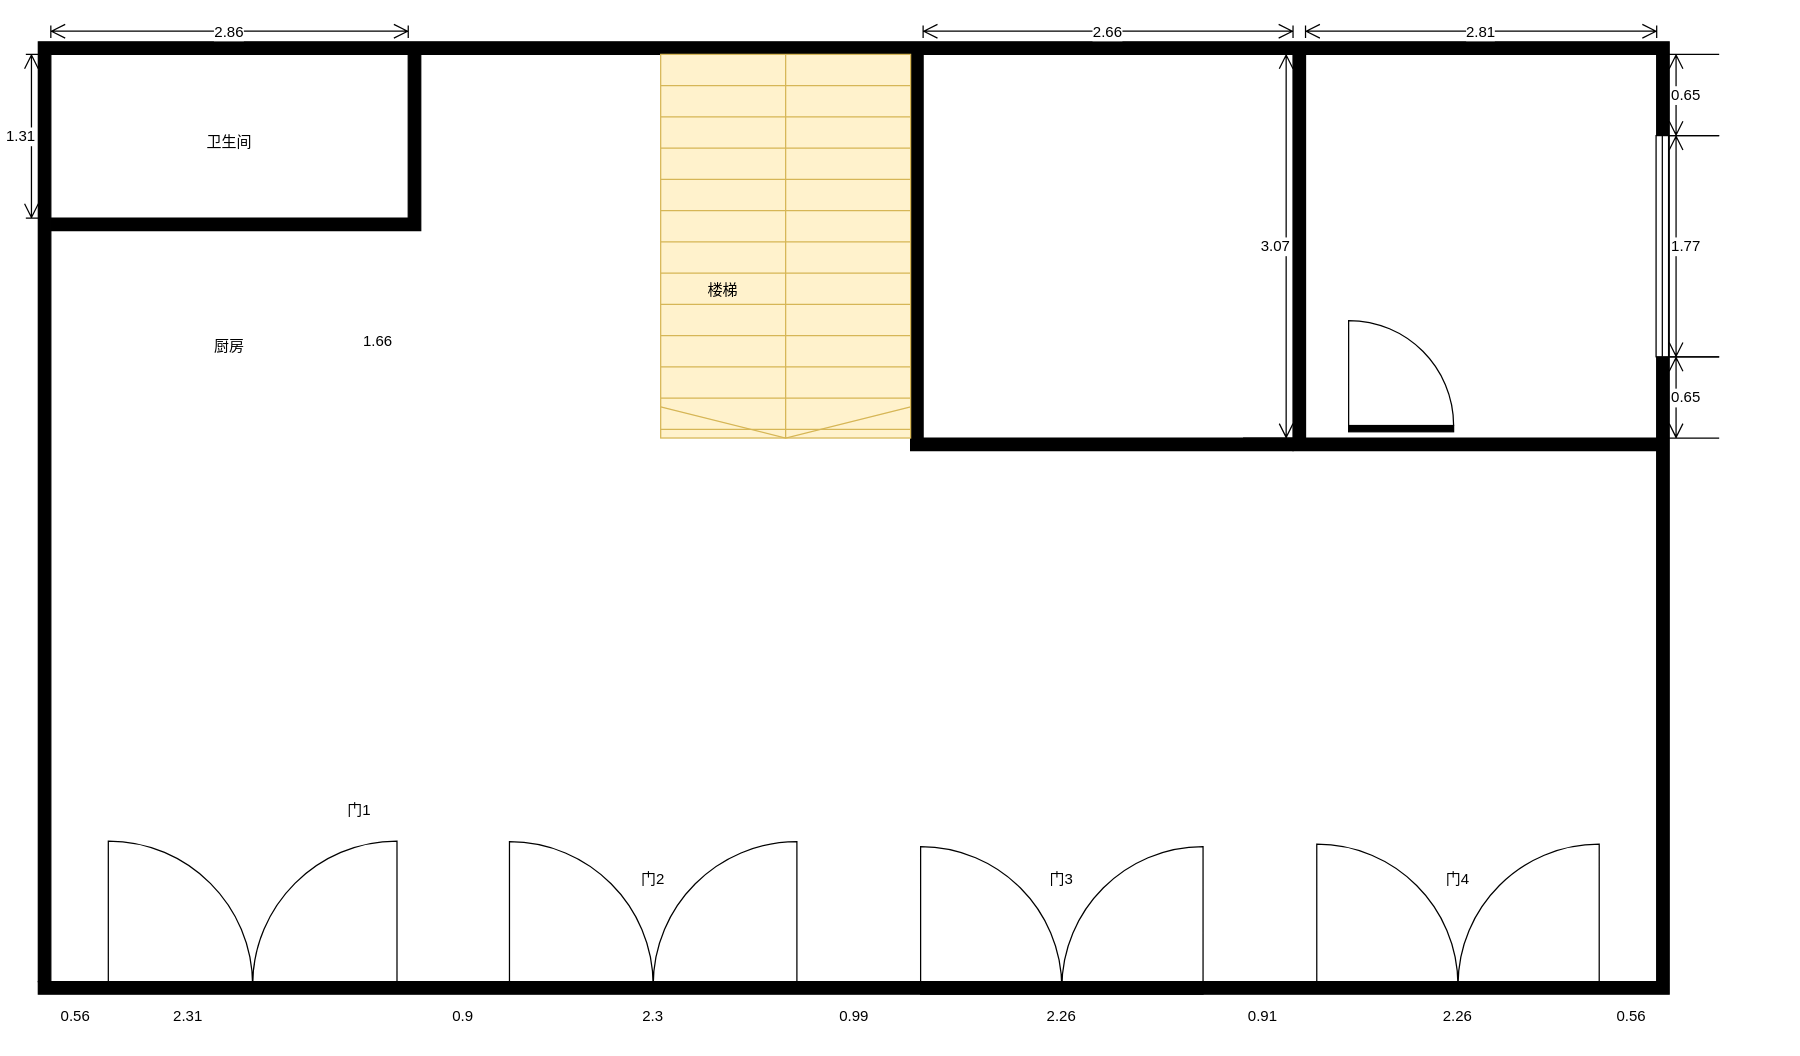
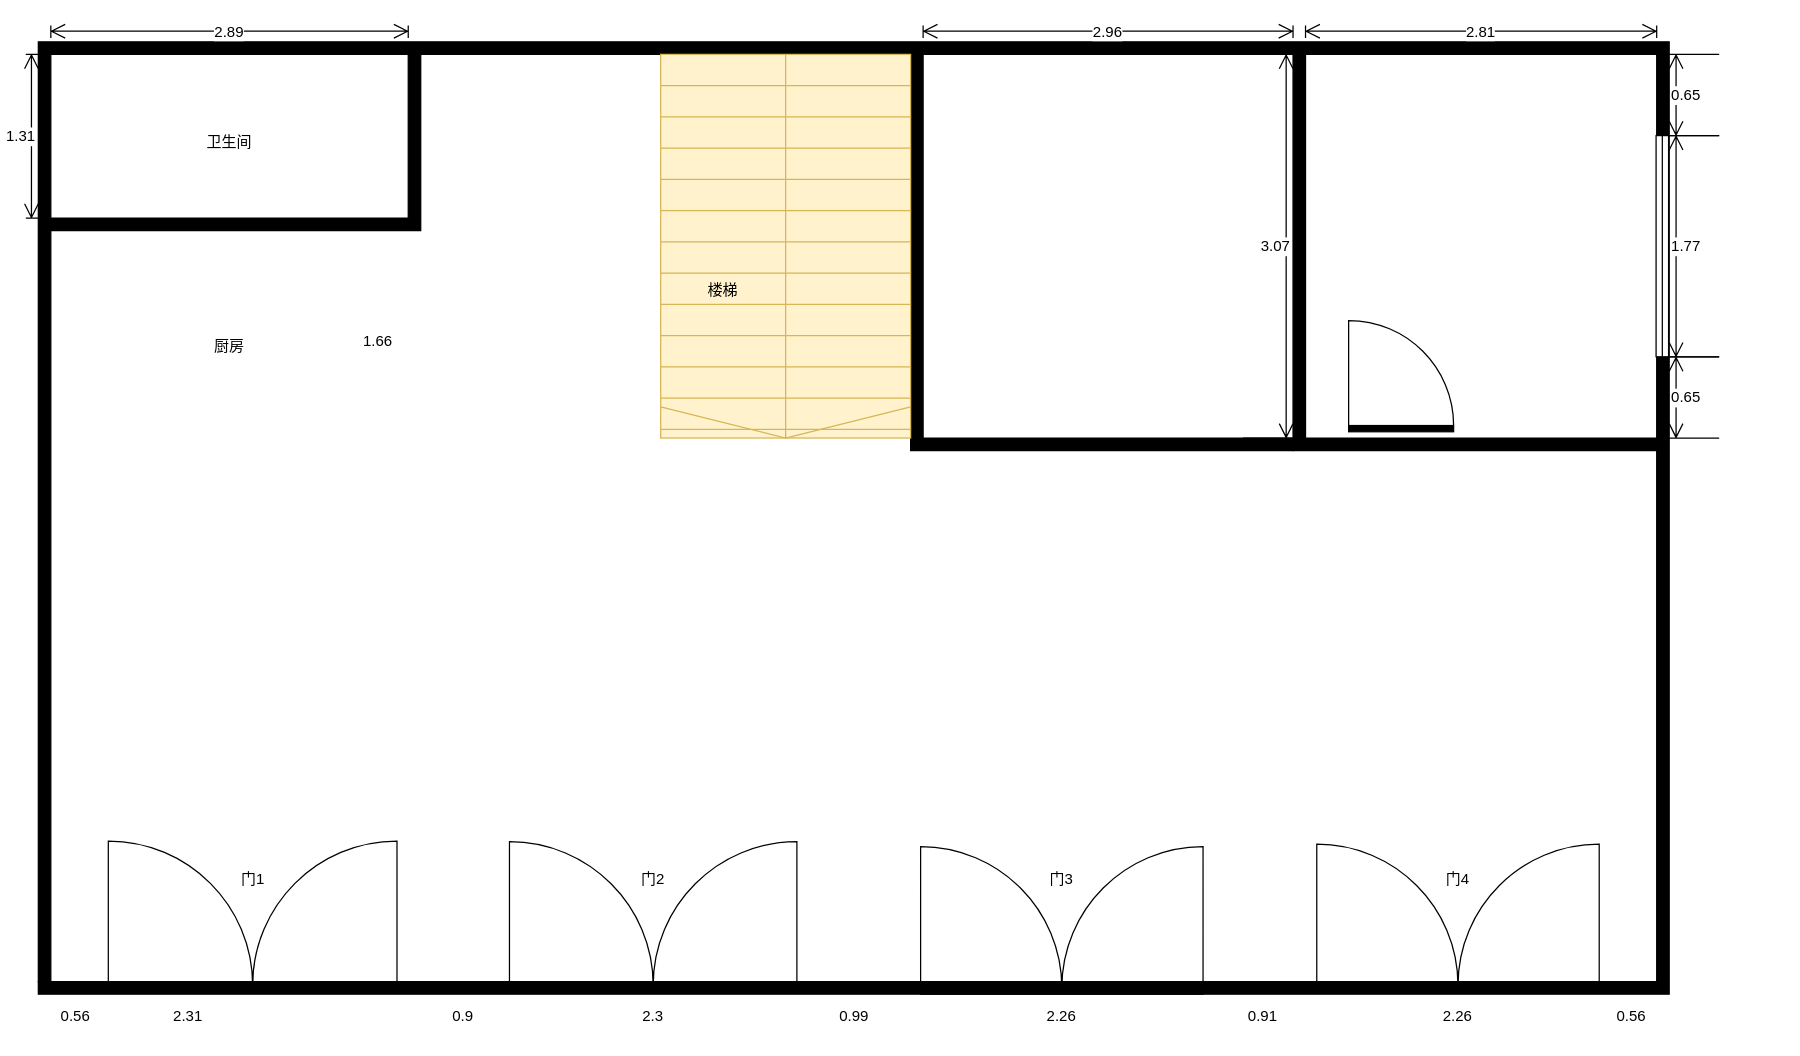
  <mxCell id="0" />
  <mxCell id="1" parent="0" />
  <mxCell id="2" value="" style="verticalLabelPosition=bottom;html=1;verticalAlign=top;align=center;shape=mxgraph.floorplan.wallCorner;fillColor=#000000;" vertex="1" parent="1"><mxGeometry x="30" y="33" width="1305" height="752" as="geometry" /></mxCell>
  <mxCell id="3" value="" style="verticalLabelPosition=bottom;html=1;verticalAlign=top;align=center;shape=mxgraph.floorplan.wallCorner;fillColor=#000000;direction=west" vertex="1" parent="1"><mxGeometry x="30" y="43" width="1305" height="752" as="geometry" /></mxCell>
  <mxCell id="4" value="卫生间" style="text;html=1;strokeColor=none;fillColor=none;align=center;verticalAlign=middle;whiteSpace=wrap;rounded=0;" vertex="1" parent="1"><mxGeometry x="163" y="103.5" width="40" height="20" as="geometry" /></mxCell>
  <mxCell id="5" value="1.66" style="text;html=1;strokeColor=none;fillColor=none;align=center;verticalAlign=middle;whiteSpace=wrap;rounded=0;" vertex="1" parent="1"><mxGeometry x="282" y="263" width="40" height="20" as="geometry" /></mxCell>
  <mxCell id="6" value="厨房" style="text;html=1;strokeColor=none;fillColor=none;align=center;verticalAlign=middle;whiteSpace=wrap;rounded=0;" vertex="1" parent="1"><mxGeometry x="163" y="267" width="40" height="20" as="geometry" /></mxCell>
  <mxCell id="7" value="" style="verticalLabelPosition=bottom;html=1;verticalAlign=top;align=center;shape=mxgraph.floorplan.wallCorner;fillColor=#000000;direction=north;strokeColor=#000000;" vertex="1" parent="1"><mxGeometry x="728" y="43" width="306" height="317" as="geometry" /></mxCell>
  <mxCell id="8" value="" style="verticalLabelPosition=bottom;html=1;verticalAlign=top;align=center;shape=mxgraph.floorplan.wallCorner;fillColor=#000000;direction=north;strokeColor=#000000;" vertex="1" parent="1"><mxGeometry x="1034" y="43" width="291" height="317" as="geometry" /></mxCell>
  <mxCell id="9" value="" style="verticalLabelPosition=bottom;html=1;verticalAlign=top;align=center;shape=mxgraph.floorplan.stairs;direction=south;strokeColor=#d6b656;fillColor=#fff2cc;" vertex="1" parent="1"><mxGeometry x="528" y="43" width="200" height="307" as="geometry" /></mxCell>
  <mxCell id="10" value="" style="verticalLabelPosition=bottom;html=1;verticalAlign=top;align=center;shape=mxgraph.floorplan.doorDouble;rotation=180;fillColor=#000000;" vertex="1" parent="1"><mxGeometry x="86" y="713" width="231" height="80" as="geometry" /></mxCell>
- <mxCell id="11" value="门1" style="text;html=1;strokeColor=none;fillColor=none;align=center;verticalAlign=middle;whiteSpace=wrap;rounded=0;" vertex="1" parent="1"><mxGeometry x="266.5" y="638" width="40" height="20" as="geometry" /></mxCell>
+ <mxCell id="11" value="门1" style="text;html=1;strokeColor=none;fillColor=none;align=center;verticalAlign=middle;whiteSpace=wrap;rounded=0;" vertex="1" parent="1"><mxGeometry x="181.5" y="693" width="40" height="20" as="geometry" /></mxCell>
  <mxCell id="12" value="2.31" style="text;html=1;strokeColor=none;fillColor=none;align=center;verticalAlign=middle;whiteSpace=wrap;rounded=0;" vertex="1" parent="1"><mxGeometry x="130" y="803" width="40" height="20" as="geometry" /></mxCell>
  <mxCell id="13" value="0.56" style="text;html=1;strokeColor=none;fillColor=none;align=center;verticalAlign=middle;whiteSpace=wrap;rounded=0;" vertex="1" parent="1"><mxGeometry x="40" y="803" width="40" height="20" as="geometry" /></mxCell>
  <mxCell id="14" value="" style="verticalLabelPosition=bottom;html=1;verticalAlign=top;align=center;shape=mxgraph.floorplan.doorDouble;rotation=180;fillColor=#000000;" vertex="1" parent="1"><mxGeometry x="407" y="713" width="230" height="80" as="geometry" /></mxCell>
  <mxCell id="15" value="门2" style="text;html=1;strokeColor=none;fillColor=none;align=center;verticalAlign=middle;whiteSpace=wrap;rounded=0;" vertex="1" parent="1"><mxGeometry x="502" y="693" width="40" height="20" as="geometry" /></mxCell>
  <mxCell id="16" value="0.9" style="text;html=1;strokeColor=none;fillColor=none;align=center;verticalAlign=middle;whiteSpace=wrap;rounded=0;" vertex="1" parent="1"><mxGeometry x="350" y="803" width="40" height="20" as="geometry" /></mxCell>
  <mxCell id="17" value="2.3" style="text;html=1;strokeColor=none;fillColor=none;align=center;verticalAlign=middle;whiteSpace=wrap;rounded=0;" vertex="1" parent="1"><mxGeometry x="502" y="803" width="40" height="20" as="geometry" /></mxCell>
  <mxCell id="18" value="" style="verticalLabelPosition=bottom;html=1;verticalAlign=top;align=center;shape=mxgraph.floorplan.doorDouble;rotation=180;fillColor=#000000;" vertex="1" parent="1"><mxGeometry x="736" y="715" width="226" height="80" as="geometry" /></mxCell>
  <mxCell id="19" value="门3" style="text;html=1;strokeColor=none;fillColor=none;align=center;verticalAlign=middle;whiteSpace=wrap;rounded=0;" vertex="1" parent="1"><mxGeometry x="829" y="693" width="40" height="20" as="geometry" /></mxCell>
  <mxCell id="20" value="0.99" style="text;html=1;strokeColor=none;fillColor=none;align=center;verticalAlign=middle;whiteSpace=wrap;rounded=0;" vertex="1" parent="1"><mxGeometry x="663" y="803" width="40" height="20" as="geometry" /></mxCell>
  <mxCell id="21" value="2.26" style="text;html=1;strokeColor=none;fillColor=none;align=center;verticalAlign=middle;whiteSpace=wrap;rounded=0;" vertex="1" parent="1"><mxGeometry x="829" y="803" width="40" height="20" as="geometry" /></mxCell>
  <mxCell id="22" value="" style="verticalLabelPosition=bottom;html=1;verticalAlign=top;align=center;shape=mxgraph.floorplan.doorDouble;rotation=180;fillColor=#000000;" vertex="1" parent="1"><mxGeometry x="1053" y="713" width="226" height="80" as="geometry" /></mxCell>
  <mxCell id="23" value="0.91" style="text;html=1;strokeColor=none;fillColor=none;align=center;verticalAlign=middle;whiteSpace=wrap;rounded=0;" vertex="1" parent="1"><mxGeometry x="990" y="803" width="40" height="20" as="geometry" /></mxCell>
  <mxCell id="24" value="门4" style="text;html=1;strokeColor=none;fillColor=none;align=center;verticalAlign=middle;whiteSpace=wrap;rounded=0;" vertex="1" parent="1"><mxGeometry x="1146" y="693" width="40" height="20" as="geometry" /></mxCell>
  <mxCell id="25" value="2.26" style="text;html=1;strokeColor=none;fillColor=none;align=center;verticalAlign=middle;whiteSpace=wrap;rounded=0;" vertex="1" parent="1"><mxGeometry x="1146" y="803" width="40" height="20" as="geometry" /></mxCell>
  <mxCell id="26" value="0.56" style="text;html=1;strokeColor=none;fillColor=none;align=center;verticalAlign=middle;whiteSpace=wrap;rounded=0;" vertex="1" parent="1"><mxGeometry x="1285" y="803" width="40" height="20" as="geometry" /></mxCell>
  <mxCell id="27" value="" style="verticalLabelPosition=bottom;html=1;verticalAlign=top;align=center;shape=mxgraph.floorplan.doorRight;strokeColor=#000000;fillColor=#000000;rotation=180;" vertex="1" parent="1"><mxGeometry x="1078.5" y="265" width="84" height="80" as="geometry" /></mxCell>
  <mxCell id="28" value="" style="verticalLabelPosition=bottom;html=1;verticalAlign=top;align=center;shape=mxgraph.floorplan.window;rotation=90;" vertex="1" parent="1"><mxGeometry x="1241" y="191.5" width="177" height="10" as="geometry" /></mxCell>
  <mxCell id="29" value="0.65" style="shape=dimension;direction=south;whiteSpace=wrap;html=1;align=left;points=[];verticalAlign=middle;labelBackgroundColor=#ffffff" vertex="1" parent="1"><mxGeometry x="1335" y="285" width="40" height="65" as="geometry" /></mxCell>
  <mxCell id="30" value="1.77" style="shape=dimension;direction=south;whiteSpace=wrap;html=1;align=left;points=[];verticalAlign=middle;labelBackgroundColor=#ffffff" vertex="1" parent="1"><mxGeometry x="1335" y="108" width="40" height="177" as="geometry" /></mxCell>
  <mxCell id="31" value="0.65" style="shape=dimension;direction=south;whiteSpace=wrap;html=1;align=left;points=[];verticalAlign=middle;labelBackgroundColor=#ffffff" vertex="1" parent="1"><mxGeometry x="1335" y="43" width="40" height="65" as="geometry" /></mxCell>
  <mxCell id="32" value="2.81" style="shape=dimension;whiteSpace=wrap;html=1;align=center;points=[];verticalAlign=bottom;spacingBottom=-5;labelBackgroundColor=#ffffff" vertex="1" parent="1"><mxGeometry x="1044" y="20" width="281" height="10" as="geometry" /></mxCell>
  <mxCell id="33" value="1.31" style="shape=dimension;direction=north;whiteSpace=wrap;html=1;align=right;points=[];verticalAlign=middle;labelBackgroundColor=#ffffff" vertex="1" parent="1"><mxGeometry x="20" y="43" width="10" height="131" as="geometry" /></mxCell>
  <mxCell id="34" value="3.07" style="shape=dimension;direction=north;whiteSpace=wrap;html=1;align=right;points=[];verticalAlign=middle;labelBackgroundColor=#ffffff" vertex="1" parent="1"><mxGeometry x="994" y="43" width="40" height="307" as="geometry" /></mxCell>
- <mxCell id="35" value="2.66" style="shape=dimension;whiteSpace=wrap;html=1;align=center;points=[];verticalAlign=bottom;spacingBottom=-5;labelBackgroundColor=#ffffff" vertex="1" parent="1"><mxGeometry x="738" y="20" width="296" height="10" as="geometry" /></mxCell>
+ <mxCell id="35" value="2.96" style="shape=dimension;whiteSpace=wrap;html=1;align=center;points=[];verticalAlign=bottom;spacingBottom=-5;labelBackgroundColor=#ffffff" vertex="1" parent="1"><mxGeometry x="738" y="20" width="296" height="10" as="geometry" /></mxCell>
  <mxCell id="36" value="楼梯" style="text;html=1;strokeColor=none;fillColor=none;align=center;verticalAlign=middle;whiteSpace=wrap;rounded=0;" vertex="1" parent="1"><mxGeometry x="558" y="221.5" width="40" height="20" as="geometry" /></mxCell>
- <mxCell id="37" value="2.86" style="shape=dimension;whiteSpace=wrap;html=1;align=center;points=[];verticalAlign=bottom;spacingBottom=-5;labelBackgroundColor=#ffffff" vertex="1" parent="1"><mxGeometry x="40" y="20" width="286" height="10" as="geometry" /></mxCell>
+ <mxCell id="37" value="2.89" style="shape=dimension;whiteSpace=wrap;html=1;align=center;points=[];verticalAlign=bottom;spacingBottom=-5;labelBackgroundColor=#ffffff" vertex="1" parent="1"><mxGeometry x="40" y="20" width="286" height="10" as="geometry" /></mxCell>
  <mxCell id="38" value="" style="verticalLabelPosition=bottom;html=1;verticalAlign=top;align=center;shape=mxgraph.floorplan.wallCorner;fillColor=#000000;direction=west" vertex="1" parent="1"><mxGeometry x="40" y="43" width="296" height="141" as="geometry" /></mxCell>
